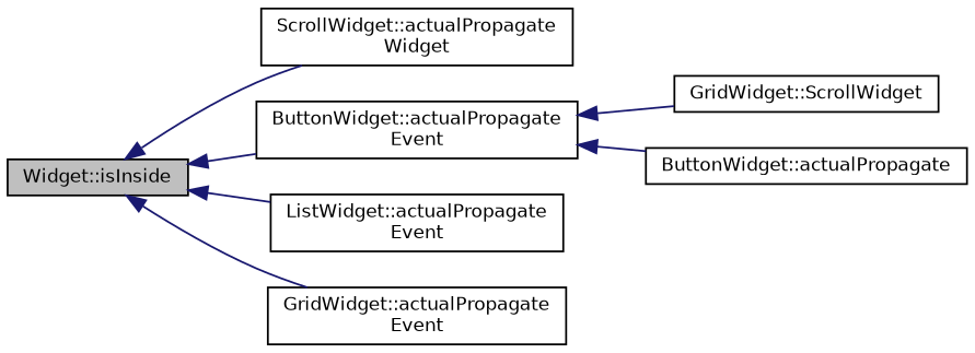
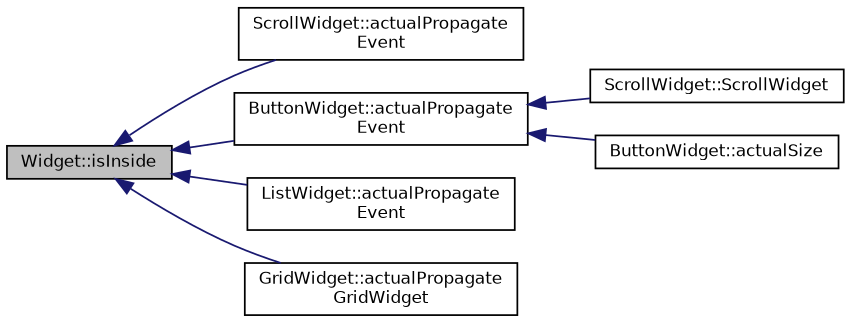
  digraph {
    rankdir=LR
    node [color=black fillcolor=white fontname=Helvetica fontsize=10 shape=record style=filled]
    edge [color=midnightblue dir=back fontname=Helvetica fontsize=10 labelfontname=Helvetica labelfontsize=10 style=solid]
    n1 [fillcolor=grey75 fontcolor=black height=0.2 label="Widget::isInside" width=0.4]
-   n2 [height=0.2 label="ScrollWidget::actualPropagate\lWidget" width=0.4]
+   n2 [height=0.2 label="ScrollWidget::actualPropagate\lEvent" width=0.4]
    n3 [height=0.2 label="ButtonWidget::actualPropagate\lEvent" width=0.4]
    n4 [height=0.2 label="ListWidget::actualPropagate\lEvent" width=0.4]
-   n5 [height=0.2 label="GridWidget::actualPropagate\lEvent" width=0.4]
-   n6 [height=0.2 label="GridWidget::ScrollWidget" width=0.4]
-   n7 [height=0.2 label="ButtonWidget::actualPropagate" width=0.4]
+   n5 [height=0.2 label="GridWidget::actualPropagate\lGridWidget" width=0.4]
+   n6 [height=0.2 label="ScrollWidget::ScrollWidget" width=0.4]
+   n7 [height=0.2 label="ButtonWidget::actualSize" width=0.4]
    n1 -> n2
    n1 -> n3
    n1 -> n4
    n1 -> n5
    n3 -> n6
    n3 -> n7
  }
